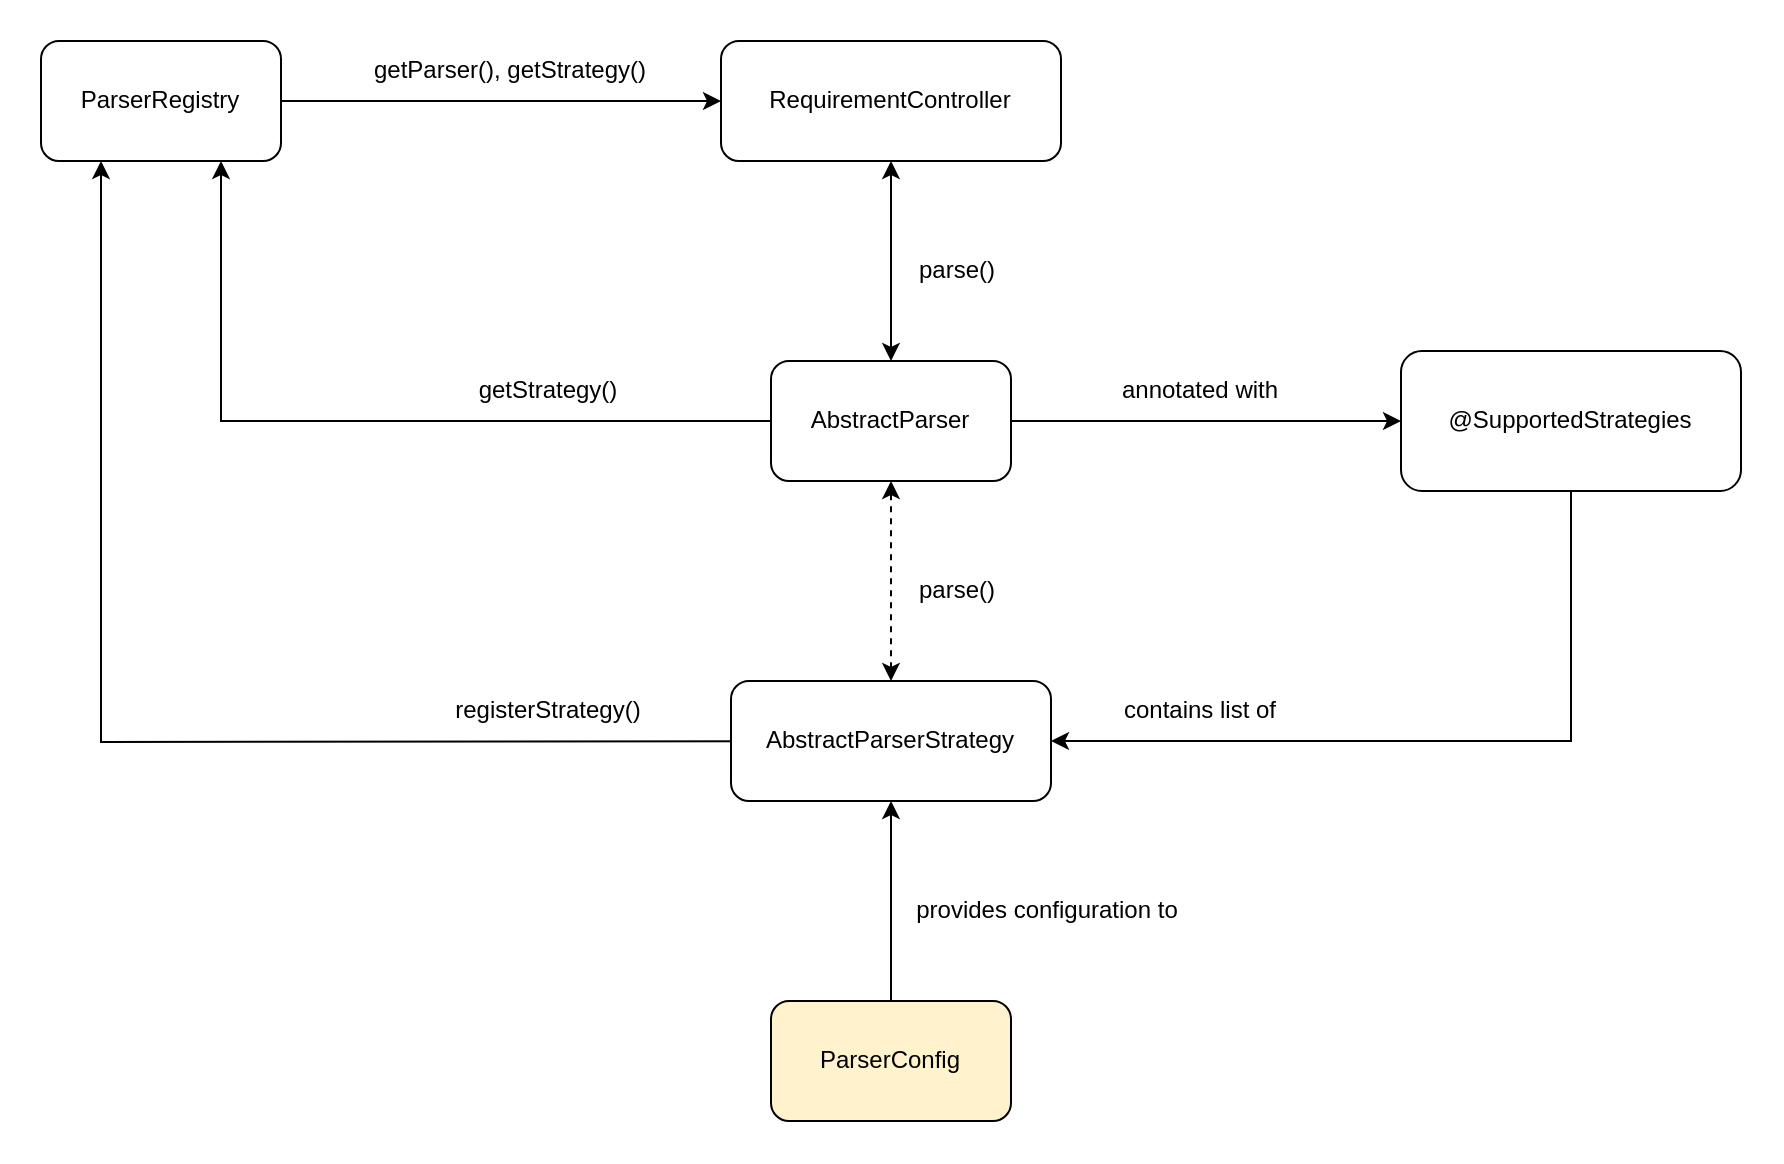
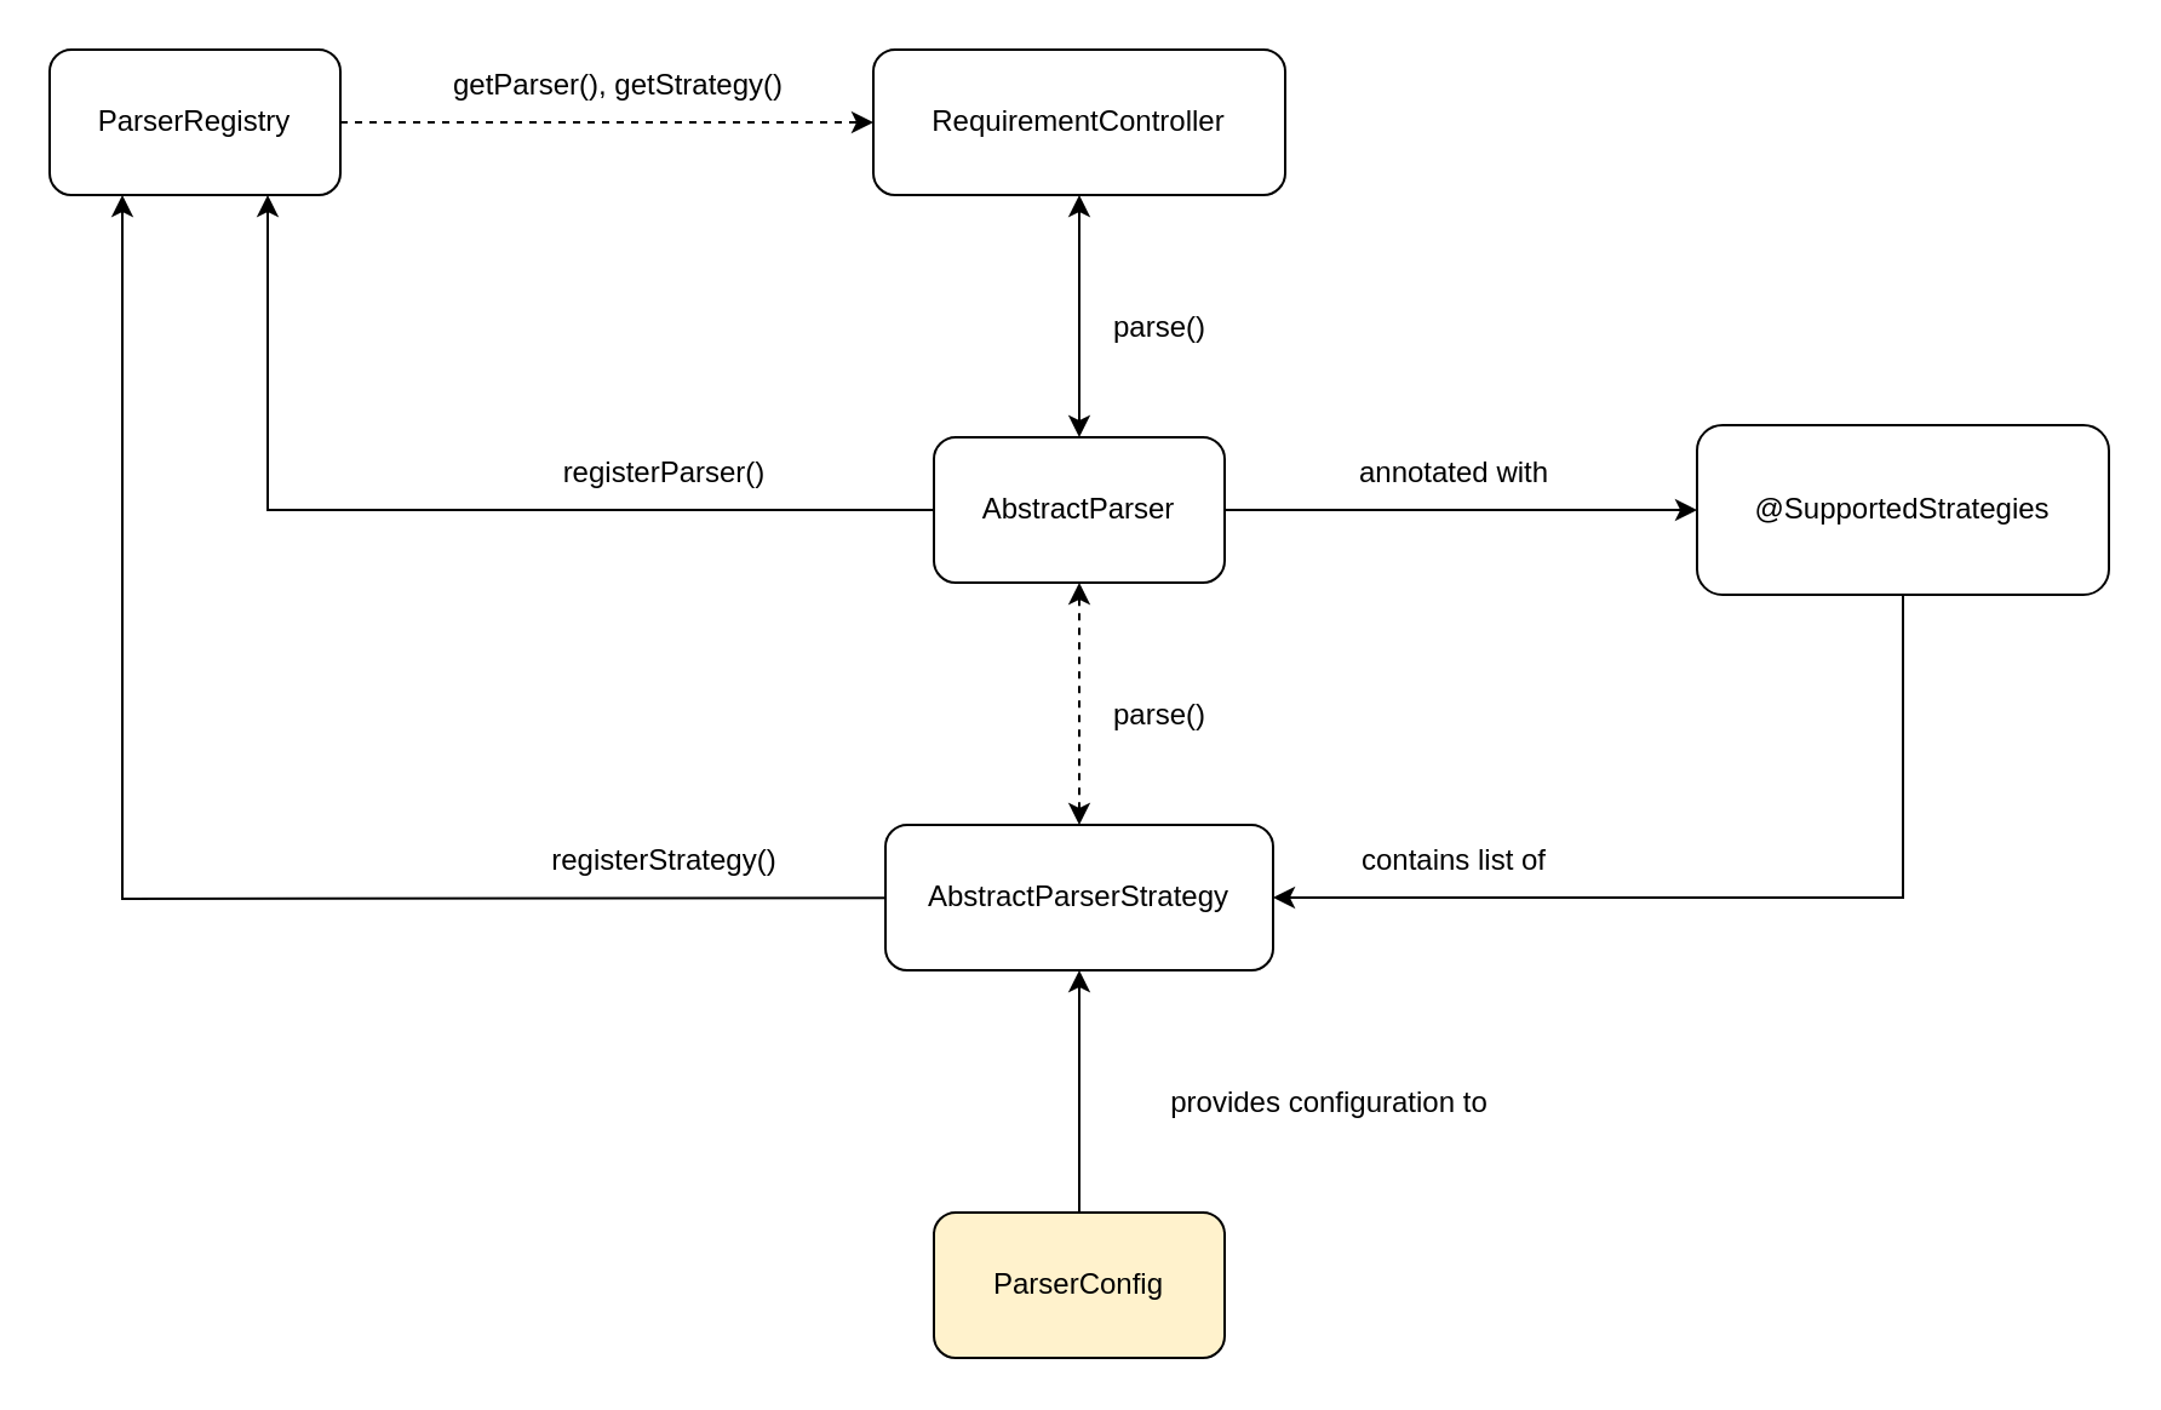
  <mxCell id="0" />
  <mxCell id="1" parent="0" />
  <mxCell id="2" value="RequirementController" style="rounded=1;whiteSpace=wrap;html=1;" vertex="1" parent="1"><mxGeometry x="360" y="20" width="170" height="60" as="geometry" /></mxCell>
  <mxCell id="3" value="ParserRegistry" style="rounded=1;whiteSpace=wrap;html=1;" vertex="1" parent="1"><mxGeometry x="20" y="20" width="120" height="60" as="geometry" /></mxCell>
  <mxCell id="4" value="ParserConfig" style="rounded=1;whiteSpace=wrap;html=1;fillColor=#fff2cc;" vertex="1" parent="1"><mxGeometry x="385" y="500" width="120" height="60" as="geometry" /></mxCell>
  <mxCell id="5" style="edgeStyle=orthogonalEdgeStyle;rounded=0;orthogonalLoop=1;jettySize=auto;html=1;exitX=0;exitY=0.5;exitDx=0;exitDy=0;entryX=0.75;entryY=1;entryDx=0;entryDy=0;" edge="1" parent="1" target="3"><mxGeometry relative="1" as="geometry"><mxPoint x="465" y="210" as="sourcePoint" /><Array as="points"><mxPoint x="110" y="210" /></Array></mxGeometry></mxCell>
  <mxCell id="6" value="AbstractParser" style="rounded=1;whiteSpace=wrap;html=1;" vertex="1" parent="1"><mxGeometry x="385" y="180" width="120" height="60" as="geometry" /></mxCell>
  <mxCell id="7" style="edgeStyle=orthogonalEdgeStyle;rounded=0;orthogonalLoop=1;jettySize=auto;html=1;entryX=0.25;entryY=1;entryDx=0;entryDy=0;" edge="1" parent="1" target="3"><mxGeometry relative="1" as="geometry"><mxPoint x="445" y="370" as="sourcePoint" /></mxGeometry></mxCell>
  <mxCell id="8" value="AbstractParserStrategy" style="rounded=1;whiteSpace=wrap;html=1;" vertex="1" parent="1"><mxGeometry x="365" y="340" width="160" height="60" as="geometry" /></mxCell>
  <mxCell id="9" value="" style="endArrow=classic;html=1;rounded=0;exitX=1;exitY=0.5;exitDx=0;exitDy=0;entryX=0;entryY=0.5;entryDx=0;entryDy=0;" edge="1" parent="1" source="6" target="11"><mxGeometry width="50" height="50" relative="1" as="geometry"><mxPoint x="415" y="320" as="sourcePoint" /><mxPoint x="465" y="270" as="targetPoint" /></mxGeometry></mxCell>
- <mxCell id="10" value="" style="endArrow=classic;html=1;rounded=0;exitX=1;exitY=0.5;exitDx=0;exitDy=0;entryX=0;entryY=0.5;entryDx=0;entryDy=0;" edge="1" parent="1" source="3" target="2"><mxGeometry width="50" height="50" relative="1" as="geometry"><mxPoint x="525" y="110" as="sourcePoint" /><mxPoint x="440" y="50" as="targetPoint" /></mxGeometry></mxCell>
+ <mxCell id="10" value="" style="endArrow=classic;html=1;rounded=0;exitX=1;exitY=0.5;exitDx=0;exitDy=0;entryX=0;entryY=0.5;entryDx=0;entryDy=0;dashed=1;" edge="1" parent="1" source="3" target="2"><mxGeometry width="50" height="50" relative="1" as="geometry"><mxPoint x="525" y="110" as="sourcePoint" /><mxPoint x="440" y="50" as="targetPoint" /></mxGeometry></mxCell>
  <mxCell id="11" value="@SupportedStrategies" style="rounded=1;whiteSpace=wrap;html=1;" vertex="1" parent="1"><mxGeometry x="700" y="175" width="170" height="70" as="geometry" /></mxCell>
  <mxCell id="12" value="" style="endArrow=classic;html=1;rounded=0;exitX=0.5;exitY=1;exitDx=0;exitDy=0;entryX=1;entryY=0.5;entryDx=0;entryDy=0;" edge="1" parent="1" source="11" target="8"><mxGeometry width="50" height="50" relative="1" as="geometry"><mxPoint x="735" y="340" as="sourcePoint" /><mxPoint x="785" y="290" as="targetPoint" /><Array as="points"><mxPoint x="785" y="370" /></Array></mxGeometry></mxCell>
  <mxCell id="13" value="" style="endArrow=classic;html=1;rounded=0;exitX=0.5;exitY=0;exitDx=0;exitDy=0;entryX=0.5;entryY=1;entryDx=0;entryDy=0;" edge="1" parent="1" source="4" target="8"><mxGeometry width="50" height="50" relative="1" as="geometry"><mxPoint x="945" y="140" as="sourcePoint" /><mxPoint x="995" y="90" as="targetPoint" /></mxGeometry></mxCell>
  <mxCell id="14" value="getParser(), getStrategy()" style="text;html=1;strokeColor=none;fillColor=none;align=center;verticalAlign=middle;whiteSpace=wrap;rounded=0;" vertex="1" parent="1"><mxGeometry x="160" y="20" width="190" height="30" as="geometry" /></mxCell>
- <mxCell id="15" value="getStrategy()" style="text;html=1;strokeColor=none;fillColor=none;align=center;verticalAlign=middle;whiteSpace=wrap;rounded=0;" vertex="1" parent="1"><mxGeometry x="221" y="180" width="106" height="30" as="geometry" /></mxCell>
+ <mxCell id="15" value="registerParser()" style="text;html=1;strokeColor=none;fillColor=none;align=center;verticalAlign=middle;whiteSpace=wrap;rounded=0;" vertex="1" parent="1"><mxGeometry x="221" y="180" width="106" height="30" as="geometry" /></mxCell>
  <mxCell id="16" value="registerStrategy()" style="text;html=1;strokeColor=none;fillColor=none;align=center;verticalAlign=middle;whiteSpace=wrap;rounded=0;" vertex="1" parent="1"><mxGeometry x="221" y="340" width="106" height="30" as="geometry" /></mxCell>
  <mxCell id="17" value="annotated with" style="text;html=1;strokeColor=none;fillColor=none;align=center;verticalAlign=middle;whiteSpace=wrap;rounded=0;" vertex="1" parent="1"><mxGeometry x="530" y="180" width="140" height="30" as="geometry" /></mxCell>
  <mxCell id="18" value="contains list of" style="text;html=1;strokeColor=none;fillColor=none;align=center;verticalAlign=middle;whiteSpace=wrap;rounded=0;" vertex="1" parent="1"><mxGeometry x="530" y="340" width="140" height="30" as="geometry" /></mxCell>
- <mxCell id="19" value="provides configuration to" style="text;html=1;strokeColor=none;fillColor=none;align=center;verticalAlign=middle;whiteSpace=wrap;rounded=0;" vertex="1" parent="1"><mxGeometry x="447" y="440" width="153" height="30" as="geometry" /></mxCell>
+ <mxCell id="19" value="provides configuration to" style="text;html=1;strokeColor=none;fillColor=none;align=center;verticalAlign=middle;whiteSpace=wrap;rounded=0;" vertex="1" parent="1"><mxGeometry x="472" y="440" width="153" height="30" as="geometry" /></mxCell>
  <mxCell id="20" value="" style="endArrow=classic;startArrow=classic;html=1;rounded=0;entryX=0.5;entryY=1;entryDx=0;entryDy=0;exitX=0.5;exitY=0;exitDx=0;exitDy=0;" edge="1" parent="1" source="6" target="2"><mxGeometry width="50" height="50" relative="1" as="geometry"><mxPoint x="430" y="160" as="sourcePoint" /><mxPoint x="480" y="110" as="targetPoint" /></mxGeometry></mxCell>
  <mxCell id="21" value="" style="endArrow=classic;startArrow=classic;html=1;rounded=0;entryX=0.5;entryY=1;entryDx=0;entryDy=0;exitX=0.5;exitY=0;exitDx=0;exitDy=0;dashed=1;" edge="1" parent="1" source="8" target="6"><mxGeometry width="50" height="50" relative="1" as="geometry"><mxPoint x="440" y="310" as="sourcePoint" /><mxPoint x="490" y="260" as="targetPoint" /></mxGeometry></mxCell>
  <mxCell id="22" value="parse()" style="text;html=1;strokeColor=none;fillColor=none;align=center;verticalAlign=middle;whiteSpace=wrap;rounded=0;" vertex="1" parent="1"><mxGeometry x="447" y="280" width="63" height="30" as="geometry" /></mxCell>
  <mxCell id="23" value="parse()" style="text;html=1;strokeColor=none;fillColor=none;align=center;verticalAlign=middle;whiteSpace=wrap;rounded=0;" vertex="1" parent="1"><mxGeometry x="447" y="120" width="63" height="30" as="geometry" /></mxCell>
